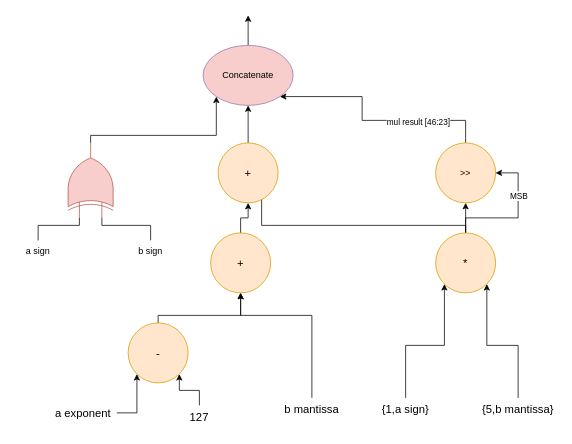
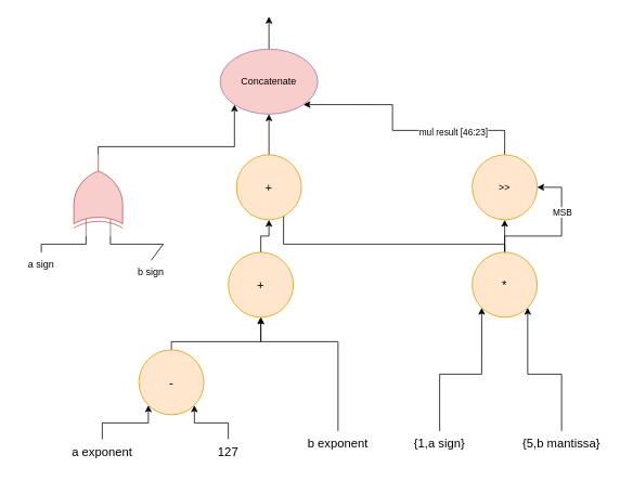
  <mxCell id="0" />
  <mxCell id="1" parent="0" />
  <mxCell id="2" style="edgeStyle=orthogonalEdgeStyle;rounded=0;orthogonalLoop=1;jettySize=auto;html=1;entryX=0.5;entryY=1;entryDx=0;entryDy=0;fontSize=15;" parent="1" source="3" target="9" edge="1"><mxGeometry relative="1" as="geometry"><Array as="points"><mxPoint x="210" y="420" /><mxPoint x="320" y="420" /></Array></mxGeometry></mxCell>
  <mxCell id="3" value="&lt;font style=&quot;font-size: 15px;&quot;&gt;-&lt;/font&gt;" style="ellipse;whiteSpace=wrap;html=1;aspect=fixed;fontSize=15;fillColor=#ffe6cc;strokeColor=#d79b00;" parent="1" vertex="1"><mxGeometry x="170" y="430" width="80" height="80" as="geometry" /></mxCell>
  <mxCell id="4" style="edgeStyle=orthogonalEdgeStyle;rounded=0;orthogonalLoop=1;jettySize=auto;html=1;entryX=0;entryY=1;entryDx=0;entryDy=0;fontSize=15;" parent="1" source="5" target="3" edge="1"><mxGeometry relative="1" as="geometry" /></mxCell>
- <mxCell id="5" value="a exponent" style="text;html=1;align=center;verticalAlign=middle;whiteSpace=wrap;rounded=0;fontSize=15;" parent="1" vertex="1"><mxGeometry x="65" y="535" width="90" height="30" as="geometry" /></mxCell>
+ <mxCell id="5" value="a exponent" style="text;html=1;align=center;verticalAlign=middle;whiteSpace=wrap;rounded=0;fontSize=15;" parent="1" vertex="1"><mxGeometry x="80" y="540" width="90" height="30" as="geometry" /></mxCell>
  <mxCell id="6" style="edgeStyle=orthogonalEdgeStyle;rounded=0;orthogonalLoop=1;jettySize=auto;html=1;entryX=1;entryY=1;entryDx=0;entryDy=0;fontSize=15;" parent="1" source="7" target="3" edge="1"><mxGeometry relative="1" as="geometry" /></mxCell>
- <mxCell id="7" value="127" style="text;html=1;align=center;verticalAlign=middle;whiteSpace=wrap;rounded=0;fontSize=15;" parent="1" vertex="1"><mxGeometry x="235" y="540" width="60" height="30" as="geometry" /></mxCell>
+ <mxCell id="7" value="127" style="text;html=1;align=center;verticalAlign=middle;whiteSpace=wrap;rounded=0;fontSize=15;" parent="1" vertex="1"><mxGeometry x="250" y="540" width="60" height="30" as="geometry" /></mxCell>
  <mxCell id="8" style="edgeStyle=orthogonalEdgeStyle;rounded=0;orthogonalLoop=1;jettySize=auto;html=1;entryX=0.5;entryY=1;entryDx=0;entryDy=0;" parent="1" source="9" target="25" edge="1"><mxGeometry relative="1" as="geometry" /></mxCell>
  <mxCell id="9" value="&lt;font style=&quot;font-size: 15px;&quot;&gt;+&lt;/font&gt;" style="ellipse;whiteSpace=wrap;html=1;aspect=fixed;fontSize=15;fillColor=#ffe6cc;strokeColor=#d79b00;" parent="1" vertex="1"><mxGeometry x="280" y="310" width="80" height="80" as="geometry" /></mxCell>
  <mxCell id="10" style="edgeStyle=orthogonalEdgeStyle;rounded=0;orthogonalLoop=1;jettySize=auto;html=1;entryX=0.5;entryY=1;entryDx=0;entryDy=0;fontSize=15;" parent="1" source="11" target="9" edge="1"><mxGeometry relative="1" as="geometry"><Array as="points"><mxPoint x="415" y="420" /><mxPoint x="320" y="420" /></Array></mxGeometry></mxCell>
- <mxCell id="11" value="b mantissa" style="text;html=1;align=center;verticalAlign=middle;whiteSpace=wrap;rounded=0;fontSize=15;" parent="1" vertex="1"><mxGeometry x="370" y="530" width="90" height="30" as="geometry" /></mxCell>
+ <mxCell id="11" value="b exponent" style="text;html=1;align=center;verticalAlign=middle;whiteSpace=wrap;rounded=0;fontSize=15;" parent="1" vertex="1"><mxGeometry x="370" y="530" width="90" height="30" as="geometry" /></mxCell>
  <mxCell id="12" style="edgeStyle=orthogonalEdgeStyle;rounded=0;orthogonalLoop=1;jettySize=auto;html=1;entryX=0.5;entryY=1;entryDx=0;entryDy=0;" parent="1" source="16" target="23" edge="1"><mxGeometry relative="1" as="geometry" /></mxCell>
  <mxCell id="13" style="edgeStyle=orthogonalEdgeStyle;rounded=0;orthogonalLoop=1;jettySize=auto;html=1;entryX=1;entryY=0.5;entryDx=0;entryDy=0;" parent="1" source="16" target="23" edge="1"><mxGeometry relative="1" as="geometry"><Array as="points"><mxPoint x="620" y="290" /><mxPoint x="690" y="290" /><mxPoint x="690" y="230" /></Array></mxGeometry></mxCell>
  <mxCell id="14" value="MSB" style="edgeLabel;html=1;align=center;verticalAlign=middle;resizable=0;points=[];" parent="13" vertex="1" connectable="0"><mxGeometry x="0.202" y="-1" relative="1" as="geometry"><mxPoint x="-1" y="-12" as="offset" /></mxGeometry></mxCell>
  <mxCell id="15" style="edgeStyle=orthogonalEdgeStyle;rounded=0;orthogonalLoop=1;jettySize=auto;html=1;entryX=1;entryY=1;entryDx=0;entryDy=0;" parent="1" source="16" target="25" edge="1"><mxGeometry relative="1" as="geometry"><Array as="points"><mxPoint x="620" y="300" /><mxPoint x="348" y="300" /></Array></mxGeometry></mxCell>
  <mxCell id="16" value="*" style="ellipse;whiteSpace=wrap;html=1;aspect=fixed;fontSize=15;fillColor=#ffe6cc;strokeColor=#d79b00;" parent="1" vertex="1"><mxGeometry x="580" y="310" width="80" height="80" as="geometry" /></mxCell>
  <mxCell id="17" style="edgeStyle=orthogonalEdgeStyle;rounded=0;orthogonalLoop=1;jettySize=auto;html=1;entryX=0;entryY=1;entryDx=0;entryDy=0;fontSize=15;" parent="1" source="18" target="16" edge="1"><mxGeometry relative="1" as="geometry" /></mxCell>
  <mxCell id="18" value="{1,a sign}" style="text;html=1;align=center;verticalAlign=middle;whiteSpace=wrap;rounded=0;fontSize=15;" parent="1" vertex="1"><mxGeometry x="490" y="530" width="100" height="30" as="geometry" /></mxCell>
  <mxCell id="19" style="edgeStyle=orthogonalEdgeStyle;rounded=0;orthogonalLoop=1;jettySize=auto;html=1;entryX=1;entryY=1;entryDx=0;entryDy=0;fontSize=15;" parent="1" source="20" target="16" edge="1"><mxGeometry relative="1" as="geometry" /></mxCell>
  <mxCell id="20" value="{5,b mantissa}" style="text;html=1;align=center;verticalAlign=middle;whiteSpace=wrap;rounded=0;fontSize=15;" parent="1" vertex="1"><mxGeometry x="640" y="530" width="100" height="30" as="geometry" /></mxCell>
  <mxCell id="21" style="edgeStyle=orthogonalEdgeStyle;rounded=0;orthogonalLoop=1;jettySize=auto;html=1;entryX=1;entryY=1;entryDx=0;entryDy=0;" parent="1" source="23" target="29" edge="1"><mxGeometry relative="1" as="geometry"><Array as="points"><mxPoint x="620" y="160" /><mxPoint x="482" y="160" /></Array></mxGeometry></mxCell>
  <mxCell id="22" value="mul result [46:23]" style="edgeLabel;html=1;align=center;verticalAlign=middle;resizable=0;points=[];" parent="21" vertex="1" connectable="0"><mxGeometry x="-0.396" y="2" relative="1" as="geometry"><mxPoint x="-1" as="offset" /></mxGeometry></mxCell>
  <mxCell id="23" value="&amp;gt;&amp;gt;" style="ellipse;whiteSpace=wrap;html=1;aspect=fixed;fillColor=#ffe6cc;strokeColor=#d79b00;" parent="1" vertex="1"><mxGeometry x="580" y="190" width="80" height="80" as="geometry" /></mxCell>
  <mxCell id="24" style="edgeStyle=orthogonalEdgeStyle;rounded=0;orthogonalLoop=1;jettySize=auto;html=1;entryX=0.5;entryY=1;entryDx=0;entryDy=0;" parent="1" source="25" target="29" edge="1"><mxGeometry relative="1" as="geometry" /></mxCell>
  <mxCell id="25" value="&lt;font style=&quot;font-size: 15px;&quot;&gt;+&lt;/font&gt;" style="ellipse;whiteSpace=wrap;html=1;aspect=fixed;fontSize=15;fillColor=#ffe6cc;strokeColor=#d79b00;" parent="1" vertex="1"><mxGeometry x="290" y="190" width="80" height="80" as="geometry" /></mxCell>
  <mxCell id="26" style="edgeStyle=orthogonalEdgeStyle;rounded=0;orthogonalLoop=1;jettySize=auto;html=1;entryX=0;entryY=1;entryDx=0;entryDy=0;" parent="1" source="27" target="29" edge="1"><mxGeometry relative="1" as="geometry"><Array as="points"><mxPoint x="120" y="180" /><mxPoint x="288" y="180" /></Array></mxGeometry></mxCell>
  <mxCell id="27" value="" style="verticalLabelPosition=bottom;shadow=0;dashed=0;align=center;html=1;verticalAlign=top;shape=mxgraph.electrical.logic_gates.logic_gate;operation=xor;rotation=-90;fillColor=#f8cecc;strokeColor=#b85450;" parent="1" vertex="1"><mxGeometry x="70" y="210" width="100" height="60" as="geometry" /></mxCell>
  <mxCell id="28" style="edgeStyle=orthogonalEdgeStyle;rounded=0;orthogonalLoop=1;jettySize=auto;html=1;" parent="1" source="29" edge="1"><mxGeometry relative="1" as="geometry"><mxPoint x="330" y="20" as="targetPoint" /></mxGeometry></mxCell>
  <mxCell id="29" value="Concatenate" style="ellipse;whiteSpace=wrap;html=1;fillColor=#f8cecc;strokeColor=#9673a6;" parent="1" vertex="1"><mxGeometry x="270" y="60" width="120" height="80" as="geometry" /></mxCell>
- <mxCell id="30" value="a sign" style="text;html=1;align=center;verticalAlign=middle;whiteSpace=wrap;rounded=0;" parent="1" vertex="1"><mxGeometry x="20" y="320" width="60" height="30" as="geometry" /></mxCell>
- <mxCell id="31" value="b sign" style="text;html=1;align=center;verticalAlign=middle;whiteSpace=wrap;rounded=0;" parent="1" vertex="1"><mxGeometry x="170" y="320" width="60" height="30" as="geometry" /></mxCell>
+ <mxCell id="30" value="a sign" style="text;html=1;align=center;verticalAlign=middle;whiteSpace=wrap;rounded=0;" parent="1" vertex="1"><mxGeometry x="20" y="310" width="60" height="30" as="geometry" /></mxCell>
+ <mxCell id="31" value="b sign" style="text;html=1;align=center;verticalAlign=middle;whiteSpace=wrap;rounded=0;" parent="1" vertex="1"><mxGeometry x="155" y="320" width="60" height="30" as="geometry" /></mxCell>
  <mxCell id="32" value="" style="endArrow=none;html=1;rounded=0;exitX=0.5;exitY=0;exitDx=0;exitDy=0;entryX=0;entryY=0.75;entryDx=0;entryDy=0;entryPerimeter=0;" parent="1" source="31" target="27" edge="1"><mxGeometry width="50" height="50" relative="1" as="geometry"><mxPoint x="240" y="320" as="sourcePoint" /><mxPoint x="290" y="270" as="targetPoint" /><Array as="points"><mxPoint x="200" y="300" /><mxPoint x="135" y="300" /></Array></mxGeometry></mxCell>
  <mxCell id="33" value="" style="endArrow=none;html=1;rounded=0;exitX=0;exitY=0.25;exitDx=0;exitDy=0;exitPerimeter=0;entryX=0.5;entryY=0;entryDx=0;entryDy=0;" parent="1" source="27" target="30" edge="1"><mxGeometry width="50" height="50" relative="1" as="geometry"><mxPoint x="240" y="320" as="sourcePoint" /><mxPoint x="290" y="270" as="targetPoint" /><Array as="points"><mxPoint x="105" y="300" /><mxPoint x="50" y="300" /></Array></mxGeometry></mxCell>
